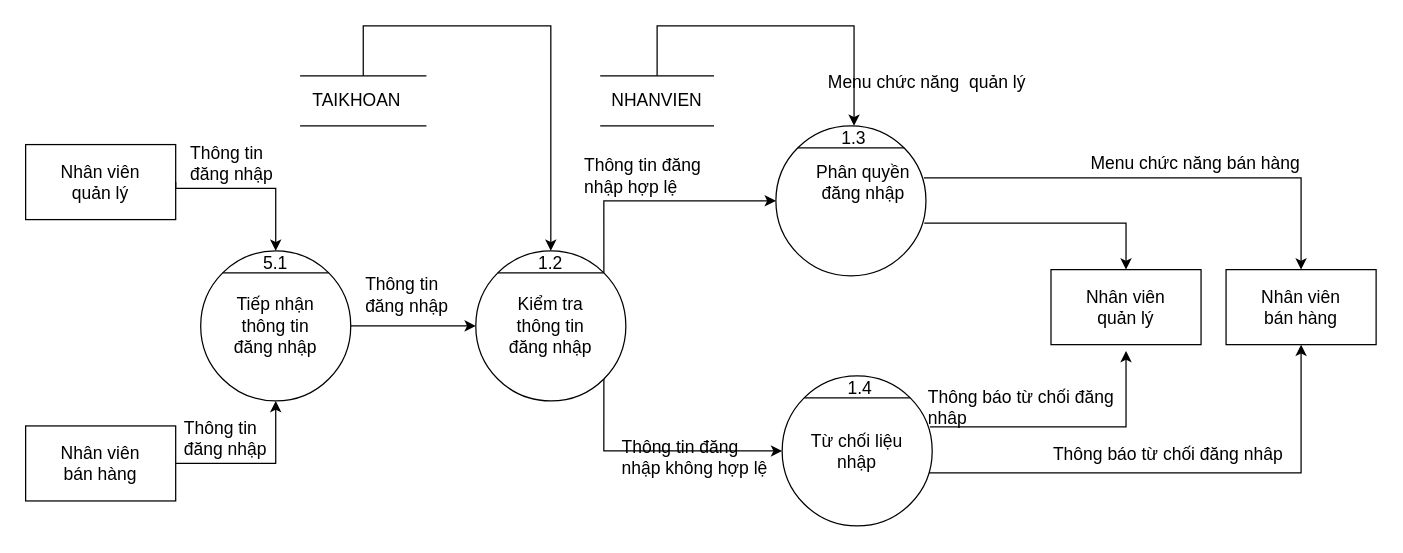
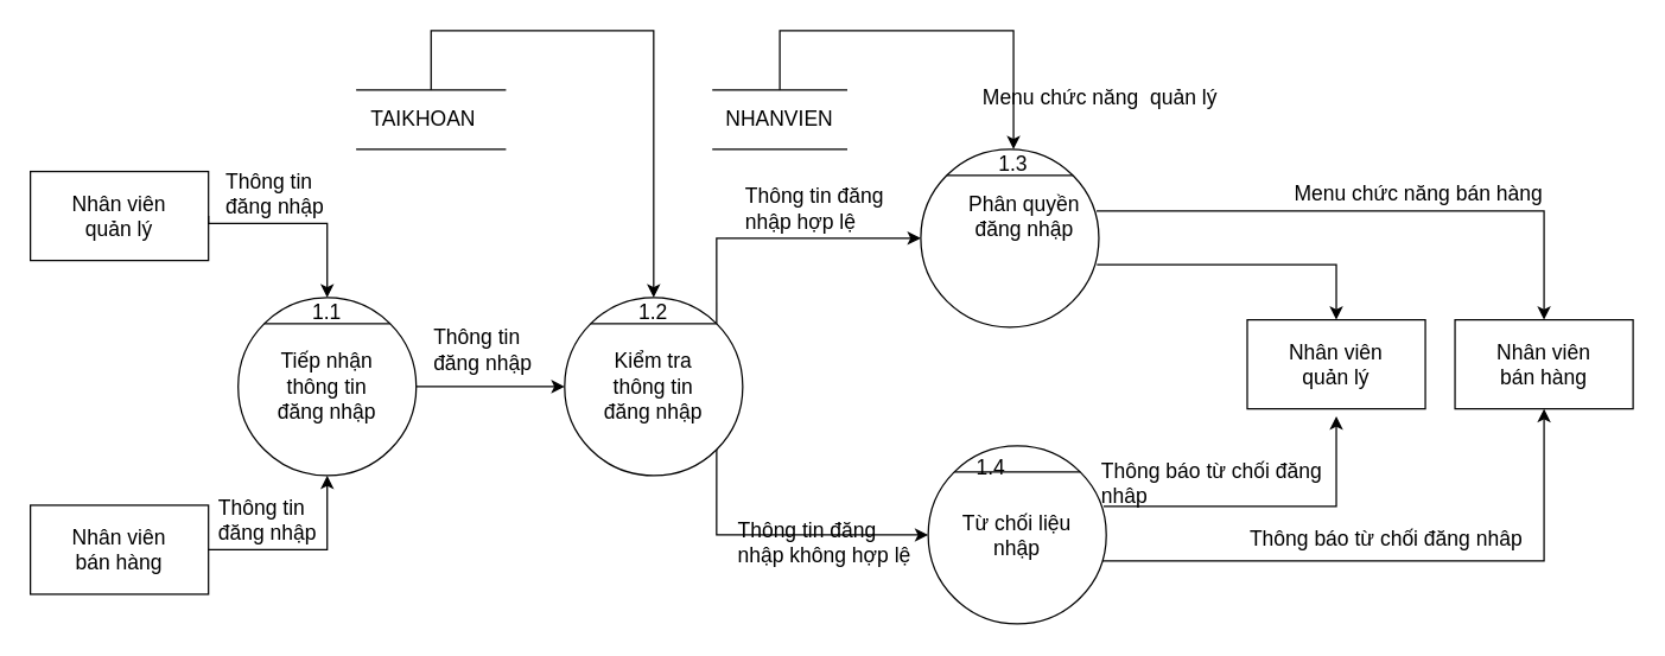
  <mxCell id="0" />
  <mxCell id="1" parent="0" />
  <mxCell id="2" value="" style="ellipse;whiteSpace=wrap;html=1;aspect=fixed;" parent="1" vertex="1"><mxGeometry x="160" y="200" width="120" height="120" as="geometry" /></mxCell>
  <mxCell id="3" value="" style="endArrow=none;html=1;rounded=0;exitX=0;exitY=0;exitDx=0;exitDy=0;entryX=1;entryY=0;entryDx=0;entryDy=0;" parent="1" source="2" target="2" edge="1"><mxGeometry width="50" height="50" relative="1" as="geometry"><mxPoint x="500" y="755" as="sourcePoint" /><mxPoint x="550" y="705" as="targetPoint" /></mxGeometry></mxCell>
  <mxCell id="4" value="&lt;font style=&quot;font-size: 14px&quot;&gt;Tiếp nhận thông tin đăng nhập&lt;/font&gt;" style="text;html=1;strokeColor=none;fillColor=none;align=center;verticalAlign=middle;whiteSpace=wrap;rounded=0;" parent="1" vertex="1"><mxGeometry x="180" y="245" width="80" height="30" as="geometry" /></mxCell>
- <mxCell id="5" value="5.1" style="text;html=1;strokeColor=none;fillColor=none;align=center;verticalAlign=middle;whiteSpace=wrap;rounded=0;fontSize=14;" parent="1" vertex="1"><mxGeometry x="205" y="200" width="30" height="20" as="geometry" /></mxCell>
+ <mxCell id="5" value="1.1" style="text;html=1;strokeColor=none;fillColor=none;align=center;verticalAlign=middle;whiteSpace=wrap;rounded=0;fontSize=14;" parent="1" vertex="1"><mxGeometry x="205" y="200" width="30" height="20" as="geometry" /></mxCell>
  <mxCell id="6" value="" style="rounded=0;whiteSpace=wrap;html=1;" parent="1" vertex="1"><mxGeometry x="20" y="115" width="120" height="60" as="geometry" /></mxCell>
  <mxCell id="7" value="" style="ellipse;whiteSpace=wrap;html=1;aspect=fixed;" parent="1" vertex="1"><mxGeometry x="380" y="200" width="120" height="120" as="geometry" /></mxCell>
  <mxCell id="8" value="" style="endArrow=none;html=1;rounded=0;exitX=0;exitY=0;exitDx=0;exitDy=0;entryX=1;entryY=0;entryDx=0;entryDy=0;" parent="1" source="7" target="7" edge="1"><mxGeometry width="50" height="50" relative="1" as="geometry"><mxPoint x="720" y="755" as="sourcePoint" /><mxPoint x="770" y="705" as="targetPoint" /></mxGeometry></mxCell>
  <mxCell id="9" value="&lt;span style=&quot;font-size: 14px&quot;&gt;Kiểm tra thông tin đăng nhập&lt;/span&gt;" style="text;html=1;strokeColor=none;fillColor=none;align=center;verticalAlign=middle;whiteSpace=wrap;rounded=0;" parent="1" vertex="1"><mxGeometry x="400" y="245" width="80" height="30" as="geometry" /></mxCell>
  <mxCell id="10" value="1.2" style="text;html=1;strokeColor=none;fillColor=none;align=center;verticalAlign=middle;whiteSpace=wrap;rounded=0;fontSize=14;" parent="1" vertex="1"><mxGeometry x="425" y="200" width="30" height="20" as="geometry" /></mxCell>
  <mxCell id="11" value="" style="ellipse;whiteSpace=wrap;html=1;aspect=fixed;" parent="1" vertex="1"><mxGeometry x="620" y="100" width="120" height="120" as="geometry" /></mxCell>
  <mxCell id="12" value="" style="endArrow=none;html=1;rounded=0;exitX=0;exitY=0;exitDx=0;exitDy=0;entryX=1;entryY=0;entryDx=0;entryDy=0;" parent="1" source="11" target="11" edge="1"><mxGeometry width="50" height="50" relative="1" as="geometry"><mxPoint x="960" y="655" as="sourcePoint" /><mxPoint x="1010" y="605" as="targetPoint" /></mxGeometry></mxCell>
  <mxCell id="13" value="&lt;span style=&quot;font-size: 14px&quot;&gt;Phân quyền đăng nhập&lt;/span&gt;" style="text;html=1;strokeColor=none;fillColor=none;align=center;verticalAlign=middle;whiteSpace=wrap;rounded=0;" parent="1" vertex="1"><mxGeometry x="650" y="130" width="80" height="30" as="geometry" /></mxCell>
  <mxCell id="14" value="1.3" style="text;html=1;strokeColor=none;fillColor=none;align=center;verticalAlign=middle;whiteSpace=wrap;rounded=0;fontSize=14;" parent="1" vertex="1"><mxGeometry x="665" y="100" width="35" height="20" as="geometry" /></mxCell>
  <mxCell id="15" value="" style="rounded=0;whiteSpace=wrap;html=1;" parent="1" vertex="1"><mxGeometry x="20" y="340" width="120" height="60" as="geometry" /></mxCell>
  <mxCell id="16" value="Nhân viên quản lý" style="text;html=1;strokeColor=none;fillColor=none;align=center;verticalAlign=middle;whiteSpace=wrap;rounded=0;fontSize=14;" parent="1" vertex="1"><mxGeometry x="35" y="130" width="90" height="30" as="geometry" /></mxCell>
  <mxCell id="17" value="Nhân viên bán hàng" style="text;html=1;strokeColor=none;fillColor=none;align=center;verticalAlign=middle;whiteSpace=wrap;rounded=0;fontSize=14;" parent="1" vertex="1"><mxGeometry x="35" y="355" width="90" height="30" as="geometry" /></mxCell>
  <mxCell id="18" value="" style="rounded=0;whiteSpace=wrap;html=1;" parent="1" vertex="1"><mxGeometry x="840" y="215" width="120" height="60" as="geometry" /></mxCell>
  <mxCell id="19" value="Nhân viên quản lý" style="text;html=1;strokeColor=none;fillColor=none;align=center;verticalAlign=middle;whiteSpace=wrap;rounded=0;fontSize=14;" parent="1" vertex="1"><mxGeometry x="855" y="230" width="90" height="30" as="geometry" /></mxCell>
  <mxCell id="20" value="" style="rounded=0;whiteSpace=wrap;html=1;" parent="1" vertex="1"><mxGeometry x="980" y="215" width="120" height="60" as="geometry" /></mxCell>
  <mxCell id="21" value="Nhân viên bán hàng" style="text;html=1;strokeColor=none;fillColor=none;align=center;verticalAlign=middle;whiteSpace=wrap;rounded=0;fontSize=14;" parent="1" vertex="1"><mxGeometry x="995" y="230" width="90" height="30" as="geometry" /></mxCell>
  <mxCell id="22" value="" style="edgeStyle=segmentEdgeStyle;endArrow=classic;html=1;rounded=0;fontSize=14;exitX=1;exitY=0.5;exitDx=0;exitDy=0;" parent="1" source="6" edge="1"><mxGeometry width="50" height="50" relative="1" as="geometry"><mxPoint x="430" y="230" as="sourcePoint" /><mxPoint x="220" y="200" as="targetPoint" /><Array as="points"><mxPoint x="220" y="150" /></Array></mxGeometry></mxCell>
  <mxCell id="23" value="" style="edgeStyle=segmentEdgeStyle;endArrow=classic;html=1;rounded=0;fontSize=14;exitX=1;exitY=0.5;exitDx=0;exitDy=0;entryX=0.5;entryY=1;entryDx=0;entryDy=0;" parent="1" source="15" target="2" edge="1"><mxGeometry width="50" height="50" relative="1" as="geometry"><mxPoint x="430" y="230" as="sourcePoint" /><mxPoint x="320" y="320" as="targetPoint" /><Array as="points"><mxPoint x="220" y="370" /></Array></mxGeometry></mxCell>
  <mxCell id="24" value="" style="endArrow=classic;html=1;rounded=0;fontSize=14;exitX=1;exitY=0.5;exitDx=0;exitDy=0;" parent="1" source="2" edge="1"><mxGeometry width="50" height="50" relative="1" as="geometry"><mxPoint x="430" y="210" as="sourcePoint" /><mxPoint x="380" y="260" as="targetPoint" /></mxGeometry></mxCell>
  <mxCell id="25" value="" style="shape=partialRectangle;whiteSpace=wrap;html=1;left=0;right=0;fillColor=none;fontSize=14;" parent="1" vertex="1"><mxGeometry x="240" y="60" width="100" height="40" as="geometry" /></mxCell>
  <mxCell id="26" value="TAIKHOAN" style="text;html=1;strokeColor=none;fillColor=none;align=center;verticalAlign=middle;whiteSpace=wrap;rounded=0;fontSize=14;" parent="1" vertex="1"><mxGeometry x="210" y="70" width="150" height="20" as="geometry" /></mxCell>
  <mxCell id="27" value="" style="edgeStyle=segmentEdgeStyle;endArrow=classic;html=1;rounded=0;fontSize=14;entryX=0.5;entryY=0;entryDx=0;entryDy=0;exitX=0.5;exitY=0;exitDx=0;exitDy=0;" parent="1" source="25" target="10" edge="1"><mxGeometry width="50" height="50" relative="1" as="geometry"><mxPoint x="590" y="10" as="sourcePoint" /><mxPoint x="720" y="160" as="targetPoint" /><Array as="points"><mxPoint x="290" y="20" /><mxPoint x="440" y="20" /></Array></mxGeometry></mxCell>
  <mxCell id="28" value="" style="ellipse;whiteSpace=wrap;html=1;aspect=fixed;" parent="1" vertex="1"><mxGeometry x="625" y="300" width="120" height="120" as="geometry" /></mxCell>
  <mxCell id="29" value="" style="endArrow=none;html=1;rounded=0;exitX=0;exitY=0;exitDx=0;exitDy=0;entryX=1;entryY=0;entryDx=0;entryDy=0;" parent="1" source="28" target="28" edge="1"><mxGeometry width="50" height="50" relative="1" as="geometry"><mxPoint x="965" y="855" as="sourcePoint" /><mxPoint x="1015" y="805" as="targetPoint" /></mxGeometry></mxCell>
  <mxCell id="30" value="&lt;span style=&quot;font-size: 14px&quot;&gt;Từ chối liệu nhập&lt;/span&gt;" style="text;html=1;strokeColor=none;fillColor=none;align=center;verticalAlign=middle;whiteSpace=wrap;rounded=0;" parent="1" vertex="1"><mxGeometry x="645" y="345" width="80" height="30" as="geometry" /></mxCell>
- <mxCell id="31" value="1.4" style="text;html=1;strokeColor=none;fillColor=none;align=center;verticalAlign=middle;whiteSpace=wrap;rounded=0;fontSize=14;" parent="1" vertex="1"><mxGeometry x="670" y="300" width="35" height="20" as="geometry" /></mxCell>
+ <mxCell id="31" value="1.4" style="text;html=1;strokeColor=none;fillColor=none;align=center;verticalAlign=middle;whiteSpace=wrap;rounded=0;fontSize=14;" parent="1" vertex="1"><mxGeometry x="650" y="305" width="35" height="20" as="geometry" /></mxCell>
  <mxCell id="32" value="" style="shape=partialRectangle;whiteSpace=wrap;html=1;left=0;right=0;fillColor=none;fontSize=14;" parent="1" vertex="1"><mxGeometry x="480" y="60" width="90" height="40" as="geometry" /></mxCell>
  <mxCell id="33" value="NHANVIEN" style="text;html=1;strokeColor=none;fillColor=none;align=center;verticalAlign=middle;whiteSpace=wrap;rounded=0;fontSize=14;" parent="1" vertex="1"><mxGeometry x="480" y="65" width="90" height="30" as="geometry" /></mxCell>
  <mxCell id="34" value="" style="edgeStyle=segmentEdgeStyle;endArrow=classic;html=1;rounded=0;fontSize=14;exitX=0.5;exitY=0;exitDx=0;exitDy=0;entryX=0.5;entryY=0;entryDx=0;entryDy=0;" parent="1" source="32" target="14" edge="1"><mxGeometry width="50" height="50" relative="1" as="geometry"><mxPoint x="805" y="170" as="sourcePoint" /><mxPoint x="855" y="120" as="targetPoint" /><Array as="points"><mxPoint x="525" y="20" /><mxPoint x="683" y="20" /></Array></mxGeometry></mxCell>
  <mxCell id="35" value="" style="edgeStyle=segmentEdgeStyle;endArrow=classic;html=1;rounded=0;exitX=1;exitY=0;exitDx=0;exitDy=0;entryX=0;entryY=0.5;entryDx=0;entryDy=0;" parent="1" source="7" target="11" edge="1"><mxGeometry width="50" height="50" relative="1" as="geometry"><mxPoint x="590" y="310" as="sourcePoint" /><mxPoint x="640" y="260" as="targetPoint" /><Array as="points"><mxPoint x="482" y="160" /></Array></mxGeometry></mxCell>
  <mxCell id="36" value="" style="edgeStyle=segmentEdgeStyle;endArrow=classic;html=1;rounded=0;exitX=1;exitY=1;exitDx=0;exitDy=0;entryX=0;entryY=0.5;entryDx=0;entryDy=0;" parent="1" source="7" target="28" edge="1"><mxGeometry width="50" height="50" relative="1" as="geometry"><mxPoint x="450" y="380" as="sourcePoint" /><mxPoint x="500" y="330" as="targetPoint" /><Array as="points"><mxPoint x="482" y="360" /></Array></mxGeometry></mxCell>
  <mxCell id="37" value="" style="edgeStyle=segmentEdgeStyle;endArrow=classic;html=1;rounded=0;exitX=0.989;exitY=0.649;exitDx=0;exitDy=0;entryX=0.5;entryY=0;entryDx=0;entryDy=0;exitPerimeter=0;" parent="1" source="11" target="18" edge="1"><mxGeometry width="50" height="50" relative="1" as="geometry"><mxPoint x="720" y="210" as="sourcePoint" /><mxPoint x="770" y="160" as="targetPoint" /></mxGeometry></mxCell>
  <mxCell id="38" value="" style="edgeStyle=segmentEdgeStyle;endArrow=classic;html=1;rounded=0;entryX=0.5;entryY=0;entryDx=0;entryDy=0;exitX=0.987;exitY=0.347;exitDx=0;exitDy=0;exitPerimeter=0;" parent="1" source="11" target="20" edge="1"><mxGeometry width="50" height="50" relative="1" as="geometry"><mxPoint x="820" y="140" as="sourcePoint" /><mxPoint x="770" y="160" as="targetPoint" /></mxGeometry></mxCell>
  <mxCell id="39" value="" style="edgeStyle=segmentEdgeStyle;endArrow=classic;html=1;rounded=0;exitX=0.978;exitY=0.647;exitDx=0;exitDy=0;exitPerimeter=0;entryX=0.5;entryY=1;entryDx=0;entryDy=0;" parent="1" source="28" target="20" edge="1"><mxGeometry width="50" height="50" relative="1" as="geometry"><mxPoint x="820" y="384.91" as="sourcePoint" /><mxPoint x="1200" y="280" as="targetPoint" /></mxGeometry></mxCell>
  <mxCell id="40" value="" style="edgeStyle=segmentEdgeStyle;endArrow=classic;html=1;rounded=0;exitX=0.985;exitY=0.34;exitDx=0;exitDy=0;exitPerimeter=0;" parent="1" source="28" edge="1"><mxGeometry width="50" height="50" relative="1" as="geometry"><mxPoint x="820" y="340" as="sourcePoint" /><mxPoint x="900" y="280" as="targetPoint" /></mxGeometry></mxCell>
  <mxCell id="41" value="&lt;font style=&quot;font-size: 14px&quot;&gt;Thông tin đăng nhập&lt;/font&gt;" style="text;html=1;strokeColor=none;fillColor=none;align=left;verticalAlign=middle;whiteSpace=wrap;rounded=0;" parent="1" vertex="1"><mxGeometry x="150" y="115" width="90" height="30" as="geometry" /></mxCell>
  <mxCell id="42" value="&lt;font style=&quot;font-size: 14px&quot;&gt;Thông tin đăng nhập&lt;/font&gt;" style="text;html=1;strokeColor=none;fillColor=none;align=left;verticalAlign=middle;whiteSpace=wrap;rounded=0;" parent="1" vertex="1"><mxGeometry x="145" y="335" width="90" height="30" as="geometry" /></mxCell>
  <mxCell id="43" value="&lt;font style=&quot;font-size: 14px&quot;&gt;Thông tin đăng nhập&lt;/font&gt;" style="text;html=1;strokeColor=none;fillColor=none;align=left;verticalAlign=middle;whiteSpace=wrap;rounded=0;" parent="1" vertex="1"><mxGeometry x="290" y="220" width="90" height="30" as="geometry" /></mxCell>
- <mxCell id="44" value="&lt;font style=&quot;font-size: 14px&quot;&gt;Thông tin đăng nhập hợp lệ&lt;/font&gt;" style="text;html=1;strokeColor=none;fillColor=none;align=left;verticalAlign=middle;whiteSpace=wrap;rounded=0;" parent="1" vertex="1"><mxGeometry x="465" y="125" width="110" height="30" as="geometry" /></mxCell>
+ <mxCell id="44" value="&lt;font style=&quot;font-size: 14px&quot;&gt;Thông tin đăng nhập hợp lệ&lt;/font&gt;" style="text;html=1;strokeColor=none;fillColor=none;align=left;verticalAlign=middle;whiteSpace=wrap;rounded=0;" parent="1" vertex="1"><mxGeometry x="500" y="125" width="110" height="30" as="geometry" /></mxCell>
  <mxCell id="45" value="&lt;font style=&quot;font-size: 14px&quot;&gt;Thông tin đăng nhập không hợp lệ&lt;/font&gt;" style="text;html=1;strokeColor=none;fillColor=none;align=left;verticalAlign=middle;whiteSpace=wrap;rounded=0;" parent="1" vertex="1"><mxGeometry x="495" y="350" width="120" height="30" as="geometry" /></mxCell>
  <mxCell id="46" style="edgeStyle=orthogonalEdgeStyle;rounded=0;orthogonalLoop=1;jettySize=auto;html=1;exitX=0.5;exitY=1;exitDx=0;exitDy=0;fontSize=14;" parent="1" source="44" target="44" edge="1"><mxGeometry relative="1" as="geometry" /></mxCell>
  <mxCell id="47" value="&lt;span style=&quot;font-size: 14px&quot;&gt;Menu chức năng bán hàng&lt;/span&gt;" style="text;html=1;strokeColor=none;fillColor=none;align=left;verticalAlign=middle;whiteSpace=wrap;rounded=0;" parent="1" vertex="1"><mxGeometry x="870" y="115" width="170" height="30" as="geometry" /></mxCell>
  <mxCell id="48" value="&lt;span style=&quot;font-size: 14px&quot;&gt;Menu chức năng&amp;nbsp; quản lý&lt;br&gt;&lt;/span&gt;" style="text;html=1;strokeColor=none;fillColor=none;align=left;verticalAlign=middle;whiteSpace=wrap;rounded=0;" parent="1" vertex="1"><mxGeometry x="660" y="50" width="170" height="30" as="geometry" /></mxCell>
  <mxCell id="49" value="&lt;span style=&quot;font-size: 14px&quot;&gt;Thông báo từ chối đăng nhâp&lt;br&gt;&lt;/span&gt;" style="text;html=1;strokeColor=none;fillColor=none;align=left;verticalAlign=middle;whiteSpace=wrap;rounded=0;" parent="1" vertex="1"><mxGeometry x="740" y="310" width="160" height="30" as="geometry" /></mxCell>
  <mxCell id="50" value="&lt;span style=&quot;font-size: 14px&quot;&gt;Thông báo từ chối đăng nhâp&lt;/span&gt;" style="text;html=1;strokeColor=none;fillColor=none;align=left;verticalAlign=middle;whiteSpace=wrap;rounded=0;" parent="1" vertex="1"><mxGeometry x="840" y="350" width="200" height="25" as="geometry" /></mxCell>
